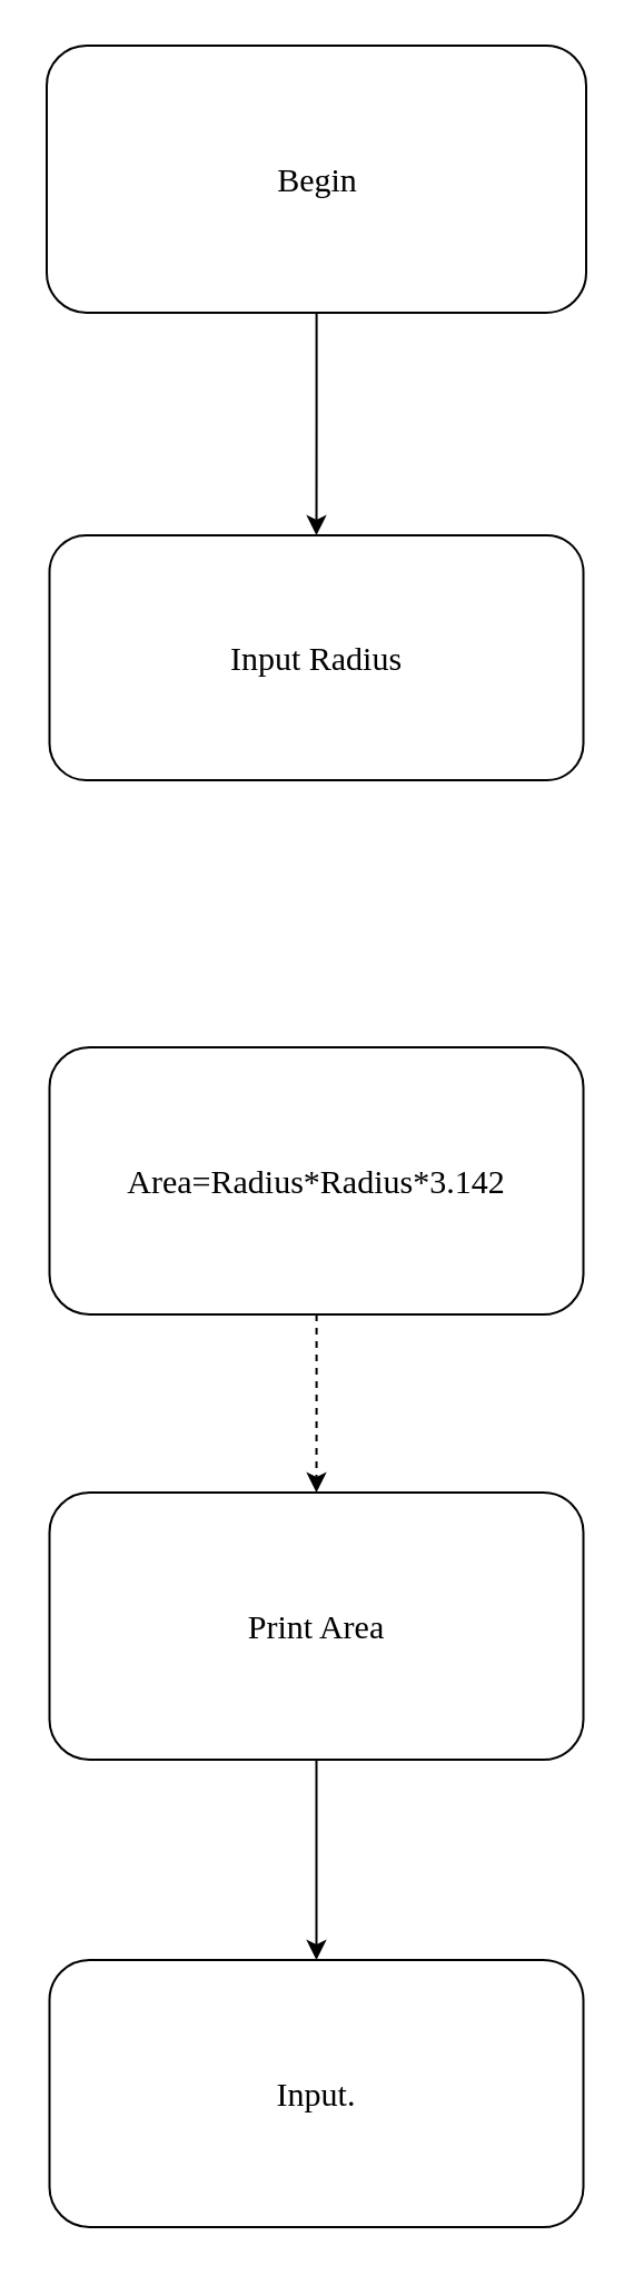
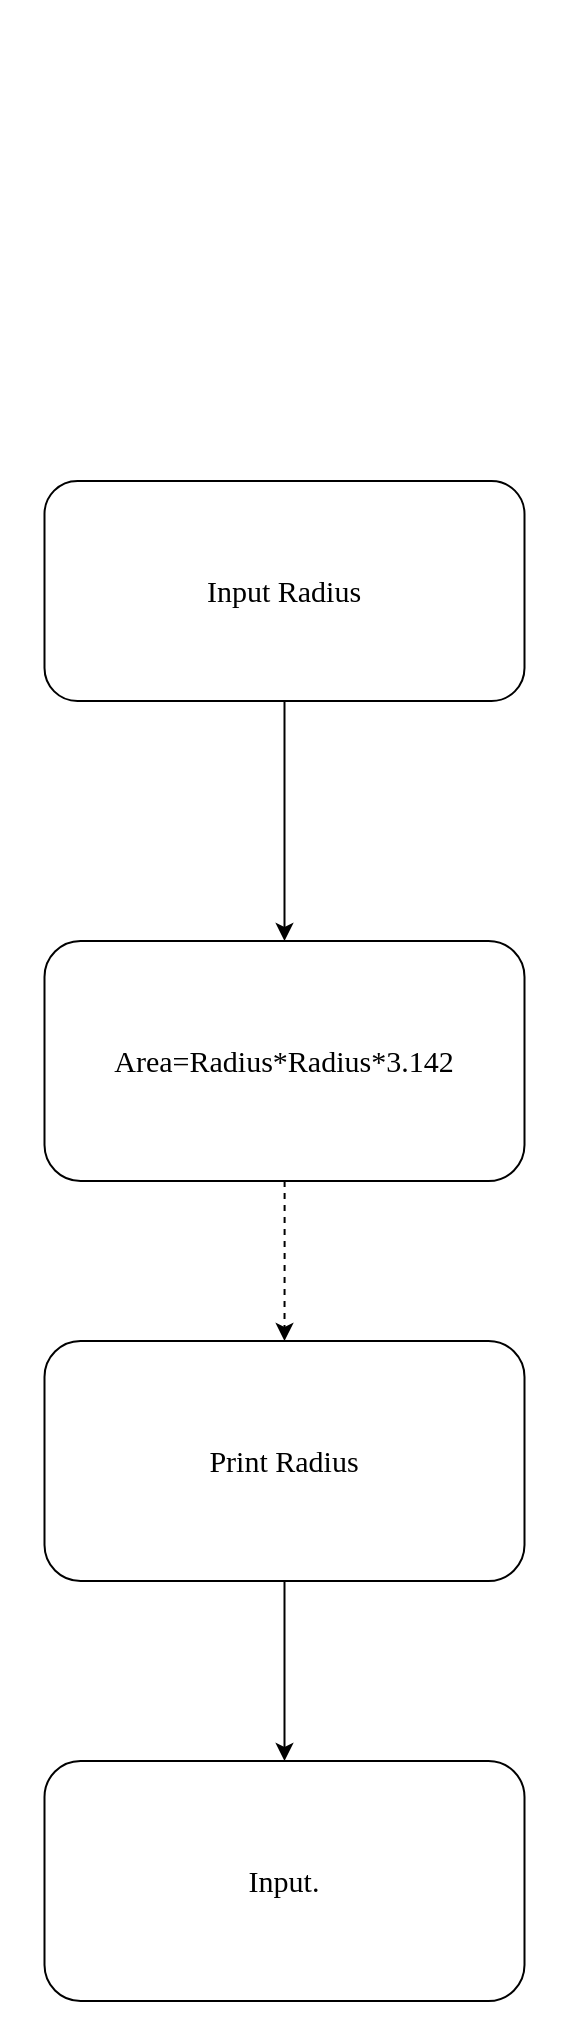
  <mxCell id="0" />
  <mxCell id="1" parent="0" />
- <mxCell id="2" style="edgeStyle=orthogonalEdgeStyle;rounded=0;orthogonalLoop=1;jettySize=auto;html=1;entryX=0.5;entryY=0;entryDx=0;entryDy=0;" edge="1" parent="1" source="3" target="5"><mxGeometry relative="1" as="geometry" /></mxCell>
- <mxCell id="3" value="&lt;font style=&quot;font-size: 15px;&quot;&gt;Begin&lt;/font&gt;" style="rounded=1;whiteSpace=wrap;html=1;fontStyle=0;fontFamily=Times New Roman;fontSize=15;" vertex="1" parent="1"><mxGeometry x="20.5" y="20" width="242.5" height="120" as="geometry" /></mxCell>
+ <mxCell id="4" style="edgeStyle=orthogonalEdgeStyle;rounded=0;orthogonalLoop=1;jettySize=auto;html=1;" edge="1" parent="1" source="5" target="7"><mxGeometry relative="1" as="geometry" /></mxCell>
  <mxCell id="5" value="&lt;font style=&quot;font-size: 15px;&quot;&gt;Input Radius&lt;/font&gt;" style="rounded=1;whiteSpace=wrap;html=1;fontStyle=0;fontFamily=Times New Roman;" vertex="1" parent="1"><mxGeometry x="21.75" y="240" width="240" height="110" as="geometry" /></mxCell>
  <mxCell id="6" style="edgeStyle=orthogonalEdgeStyle;rounded=0;orthogonalLoop=1;jettySize=auto;html=1;entryX=0.5;entryY=0;entryDx=0;entryDy=0;dashed=1;" edge="1" parent="1" source="7" target="9"><mxGeometry relative="1" as="geometry" /></mxCell>
  <mxCell id="7" value="&lt;font style=&quot;font-size: 15px;&quot;&gt;Area=Radius*Radius*3.142&lt;/font&gt;" style="rounded=1;whiteSpace=wrap;html=1;fontStyle=0;fontFamily=Times New Roman;" vertex="1" parent="1"><mxGeometry x="21.75" y="470" width="240" height="120" as="geometry" /></mxCell>
  <mxCell id="8" style="edgeStyle=orthogonalEdgeStyle;rounded=0;orthogonalLoop=1;jettySize=auto;html=1;" edge="1" parent="1" source="9" target="10"><mxGeometry relative="1" as="geometry" /></mxCell>
- <mxCell id="9" value="&lt;font style=&quot;font-size: 15px;&quot;&gt;Print Area&lt;/font&gt;" style="rounded=1;whiteSpace=wrap;html=1;fontStyle=0;fontFamily=Times New Roman;" vertex="1" parent="1"><mxGeometry x="21.75" y="670" width="240" height="120" as="geometry" /></mxCell>
+ <mxCell id="9" value="&lt;font style=&quot;font-size: 15px;&quot;&gt;Print Radius&lt;/font&gt;" style="rounded=1;whiteSpace=wrap;html=1;fontStyle=0;fontFamily=Times New Roman;" vertex="1" parent="1"><mxGeometry x="21.75" y="670" width="240" height="120" as="geometry" /></mxCell>
  <mxCell id="10" value="&lt;font style=&quot;font-size: 15px;&quot;&gt;Input.&lt;/font&gt;" style="rounded=1;whiteSpace=wrap;html=1;fontStyle=0;fontFamily=Times New Roman;" vertex="1" parent="1"><mxGeometry x="21.75" y="880" width="240" height="120" as="geometry" /></mxCell>
